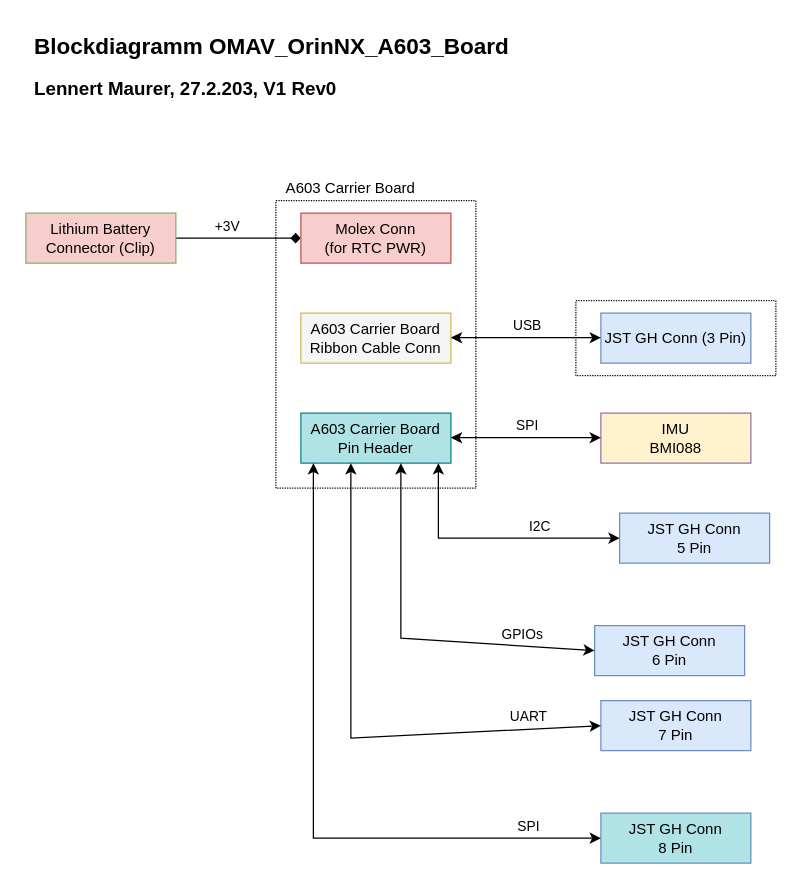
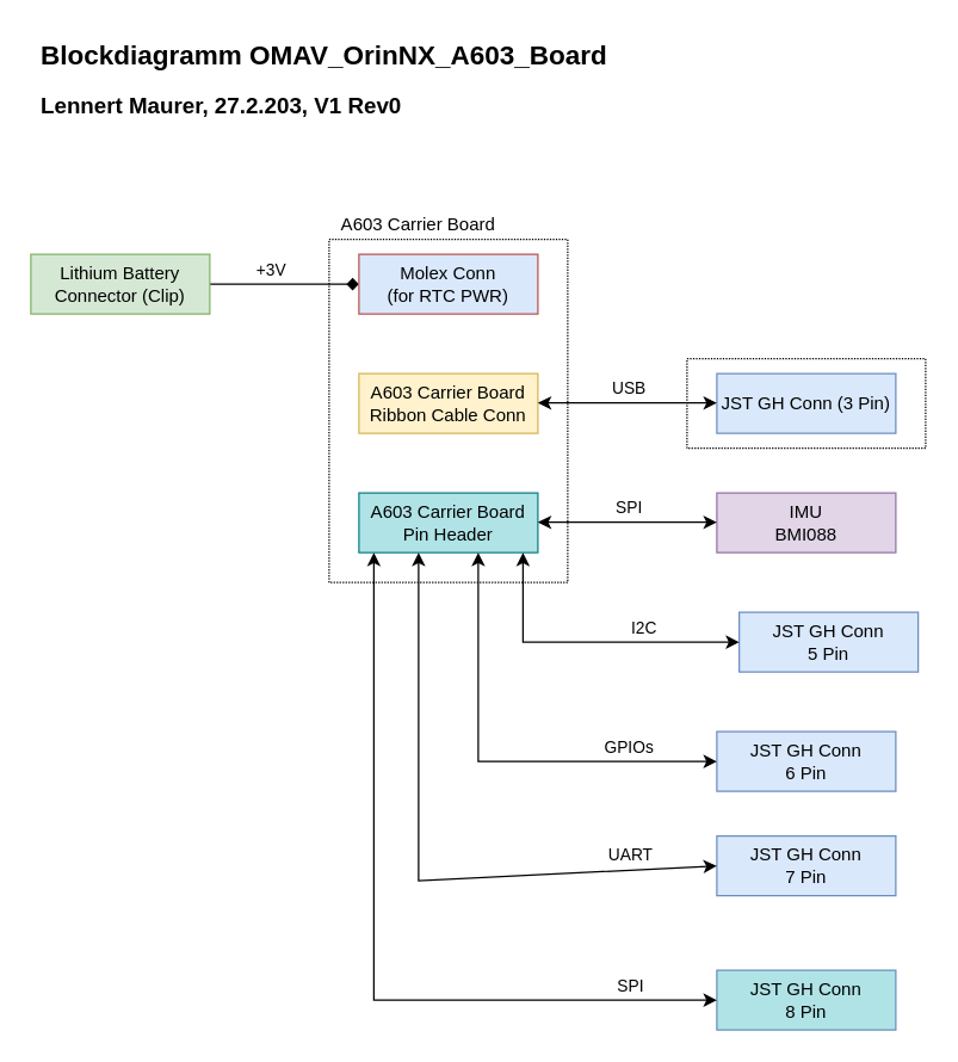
  <mxCell id="0" />
  <mxCell id="1" parent="0" />
  <mxCell id="2" value="&lt;blockquote style=&quot;margin: 0 0 0 40px ; border: none ; padding: 0px&quot;&gt;&lt;blockquote style=&quot;margin: 0 0 0 40px ; border: none ; padding: 0px&quot;&gt;&lt;blockquote style=&quot;margin: 0 0 0 40px ; border: none ; padding: 0px&quot;&gt;&lt;blockquote style=&quot;margin: 0 0 0 40px ; border: none ; padding: 0px&quot;&gt;&lt;br&gt;&lt;/blockquote&gt;&lt;/blockquote&gt;&lt;/blockquote&gt;&lt;/blockquote&gt;" style="rounded=0;whiteSpace=wrap;html=1;fontSize=12;fillColor=none;dashed=1;dashPattern=1 1;fontColor=#000000;strokeColor=#000000;" parent="1" vertex="1"><mxGeometry x="220" y="160" width="160" height="230" as="geometry" /></mxCell>
  <mxCell id="3" value="&lt;blockquote style=&quot;margin: 0 0 0 40px ; border: none ; padding: 0px&quot;&gt;&lt;blockquote style=&quot;margin: 0 0 0 40px ; border: none ; padding: 0px&quot;&gt;&lt;blockquote style=&quot;margin: 0 0 0 40px ; border: none ; padding: 0px&quot;&gt;&lt;blockquote style=&quot;margin: 0 0 0 40px ; border: none ; padding: 0px&quot;&gt;&lt;br&gt;&lt;/blockquote&gt;&lt;/blockquote&gt;&lt;/blockquote&gt;&lt;/blockquote&gt;" style="rounded=0;whiteSpace=wrap;html=1;fontSize=12;fillColor=none;dashed=1;dashPattern=1 1;fontColor=#000000;strokeColor=#000000;" parent="1" vertex="1"><mxGeometry x="460" y="240" width="160" height="60" as="geometry" /></mxCell>
  <mxCell id="4" value="&lt;font style=&quot;&quot;&gt;&lt;b style=&quot;&quot;&gt;&lt;font style=&quot;font-size: 15px;&quot;&gt;Lennert Maurer, 27.2.203, V1 Rev0&lt;/font&gt;&lt;/b&gt;&lt;/font&gt;" style="text;html=1;strokeColor=none;fillColor=none;align=left;verticalAlign=middle;whiteSpace=wrap;rounded=0;" parent="1" vertex="1"><mxGeometry x="25" y="60" width="430" height="20" as="geometry" /></mxCell>
  <mxCell id="5" value="&lt;span style=&quot;font-size: 18px;&quot;&gt;&lt;b&gt;Blockdiagramm OMAV_OrinNX_A603_Board&lt;/b&gt;&lt;/span&gt;" style="text;whiteSpace=wrap;html=1;" parent="1" vertex="1"><mxGeometry x="25" y="20" width="475" height="50" as="geometry" /></mxCell>
  <mxCell id="6" style="edgeStyle=orthogonalEdgeStyle;rounded=0;orthogonalLoop=1;jettySize=auto;html=1;exitX=1;exitY=0.5;exitDx=0;exitDy=0;entryX=0;entryY=0.5;entryDx=0;entryDy=0;endArrow=diamond;" parent="1" source="8" target="12" edge="1"><mxGeometry relative="1" as="geometry" /></mxCell>
  <mxCell id="7" value="+3V" style="edgeLabel;html=1;align=center;verticalAlign=middle;resizable=0;points=[];" parent="6" vertex="1" connectable="0"><mxGeometry x="0.089" y="-1" relative="1" as="geometry"><mxPoint x="-14" y="-11" as="offset" /></mxGeometry></mxCell>
- <mxCell id="8" value="Lithium Battery Connector (Clip)" style="rounded=0;whiteSpace=wrap;html=1;fillColor=#f8cecc;strokeColor=#82b366;fontColor=#000000;" parent="1" vertex="1"><mxGeometry x="20" y="170" width="120" height="40" as="geometry" /></mxCell>
+ <mxCell id="8" value="Lithium Battery Connector (Clip)" style="rounded=0;whiteSpace=wrap;html=1;fillColor=#d5e8d4;strokeColor=#82b366;fontColor=#000000;" parent="1" vertex="1"><mxGeometry x="20" y="170" width="120" height="40" as="geometry" /></mxCell>
  <mxCell id="9" value="JST GH Conn (&lt;span style=&quot;background-color: initial;&quot;&gt;3 Pin)&lt;/span&gt;" style="rounded=0;whiteSpace=wrap;html=1;fillColor=#dae8fc;strokeColor=#6c8ebf;fontColor=#000000;" parent="1" vertex="1"><mxGeometry x="480" y="250" width="120" height="40" as="geometry" /></mxCell>
- <mxCell id="10" value="A603 Carrier Board&lt;div&gt;Ribbon Cable Conn&lt;/div&gt;" style="rounded=0;whiteSpace=wrap;html=1;fillColor=#f5f5f5;strokeColor=#d6b656;fontColor=#000000;" parent="1" vertex="1"><mxGeometry x="240" y="250" width="120" height="40" as="geometry" /></mxCell>
+ <mxCell id="10" value="A603 Carrier Board&lt;div&gt;Ribbon Cable Conn&lt;/div&gt;" style="rounded=0;whiteSpace=wrap;html=1;fillColor=#fff2cc;strokeColor=#d6b656;fontColor=#000000;" parent="1" vertex="1"><mxGeometry x="240" y="250" width="120" height="40" as="geometry" /></mxCell>
  <mxCell id="11" value="A603 Carrier Board&lt;div&gt;Pin Header&lt;/div&gt;" style="rounded=0;whiteSpace=wrap;html=1;fillColor=#b0e3e6;strokeColor=#0e8088;fontColor=#000000;" parent="1" vertex="1"><mxGeometry x="240" y="330" width="120" height="40" as="geometry" /></mxCell>
- <mxCell id="12" value="Molex Conn&lt;div&gt;(for RTC PWR)&lt;/div&gt;" style="rounded=0;whiteSpace=wrap;html=1;fillColor=#f8cecc;strokeColor=#b85450;fontColor=#000000;" parent="1" vertex="1"><mxGeometry x="240" y="170" width="120" height="40" as="geometry" /></mxCell>
+ <mxCell id="12" value="Molex Conn&lt;div&gt;(for RTC PWR)&lt;/div&gt;" style="rounded=0;whiteSpace=wrap;html=1;fillColor=#dae8fc;strokeColor=#b85450;fontColor=#000000;" parent="1" vertex="1"><mxGeometry x="240" y="170" width="120" height="40" as="geometry" /></mxCell>
  <mxCell id="13" value="JST GH Conn&lt;div&gt;5 Pin&lt;/div&gt;" style="rounded=0;whiteSpace=wrap;html=1;fillColor=#dae8fc;strokeColor=#6c8ebf;fontColor=#000000;" parent="1" vertex="1"><mxGeometry x="495" y="410" width="120" height="40" as="geometry" /></mxCell>
- <mxCell id="14" value="IMU&lt;br&gt;BMI088" style="rounded=0;whiteSpace=wrap;html=1;fillColor=#fff2cc;strokeColor=#9673a6;fontColor=#000000;" parent="1" vertex="1"><mxGeometry x="480" y="330" width="120" height="40" as="geometry" /></mxCell>
+ <mxCell id="14" value="IMU&lt;br&gt;BMI088" style="rounded=0;whiteSpace=wrap;html=1;fillColor=#e1d5e7;strokeColor=#9673a6;fontColor=#000000;" parent="1" vertex="1"><mxGeometry x="480" y="330" width="120" height="40" as="geometry" /></mxCell>
  <mxCell id="15" style="edgeStyle=orthogonalEdgeStyle;rounded=0;orthogonalLoop=1;jettySize=auto;html=1;exitX=0.5;exitY=1;exitDx=0;exitDy=0;" parent="1" source="13" target="13" edge="1"><mxGeometry relative="1" as="geometry" /></mxCell>
- <mxCell id="16" value="JST GH Conn&lt;div&gt;6 Pin&lt;/div&gt;" style="rounded=0;whiteSpace=wrap;html=1;fillColor=#dae8fc;strokeColor=#6c8ebf;fontColor=#000000;" parent="1" vertex="1"><mxGeometry x="475" y="500" width="120" height="40" as="geometry" /></mxCell>
+ <mxCell id="16" value="JST GH Conn&lt;div&gt;6 Pin&lt;/div&gt;" style="rounded=0;whiteSpace=wrap;html=1;fillColor=#dae8fc;strokeColor=#6c8ebf;fontColor=#000000;" parent="1" vertex="1"><mxGeometry x="480" y="490" width="120" height="40" as="geometry" /></mxCell>
  <mxCell id="17" value="JST GH Conn&lt;div&gt;7 Pin&lt;/div&gt;" style="rounded=0;whiteSpace=wrap;html=1;fillColor=#dae8fc;strokeColor=#6c8ebf;fontColor=#000000;" parent="1" vertex="1"><mxGeometry x="480" y="560" width="120" height="40" as="geometry" /></mxCell>
  <mxCell id="18" value="JST GH Conn&lt;div&gt;8 Pin&lt;/div&gt;" style="rounded=0;whiteSpace=wrap;html=1;fillColor=#b0e3e6;strokeColor=#6c8ebf;fontColor=#000000;" parent="1" vertex="1"><mxGeometry x="480" y="650" width="120" height="40" as="geometry" /></mxCell>
  <mxCell id="19" value="" style="endArrow=classic;startArrow=classic;html=1;rounded=0;entryX=0;entryY=0.5;entryDx=0;entryDy=0;" parent="1" edge="1"><mxGeometry width="50" height="50" relative="1" as="geometry"><mxPoint x="360" y="269.64" as="sourcePoint" /><mxPoint x="480" y="269.64" as="targetPoint" /></mxGeometry></mxCell>
  <mxCell id="20" value="USB" style="edgeLabel;html=1;align=center;verticalAlign=middle;resizable=0;points=[];" parent="19" vertex="1" connectable="0"><mxGeometry x="-0.049" y="2" relative="1" as="geometry"><mxPoint x="3" y="-8" as="offset" /></mxGeometry></mxCell>
  <mxCell id="21" value="" style="endArrow=classic;startArrow=classic;html=1;rounded=0;entryX=0;entryY=0.5;entryDx=0;entryDy=0;" parent="1" edge="1"><mxGeometry width="50" height="50" relative="1" as="geometry"><mxPoint x="360" y="349.64" as="sourcePoint" /><mxPoint x="480" y="349.64" as="targetPoint" /></mxGeometry></mxCell>
  <mxCell id="22" value="SPI" style="edgeLabel;html=1;align=center;verticalAlign=middle;resizable=0;points=[];" parent="21" vertex="1" connectable="0"><mxGeometry x="-0.13" y="2" relative="1" as="geometry"><mxPoint x="8" y="-8" as="offset" /></mxGeometry></mxCell>
  <mxCell id="23" value="&lt;font style=&quot;font-size: 12px&quot;&gt;A603 Carrier Board&lt;/font&gt;" style="text;html=1;strokeColor=none;fillColor=none;align=center;verticalAlign=middle;whiteSpace=wrap;rounded=0;fontColor=#000000;" parent="1" vertex="1"><mxGeometry x="200" y="140" width="160" height="20" as="geometry" /></mxCell>
  <mxCell id="24" value="" style="endArrow=classic;startArrow=classic;html=1;rounded=0;exitX=0;exitY=0.5;exitDx=0;exitDy=0;" parent="1" source="13" edge="1"><mxGeometry width="50" height="50" relative="1" as="geometry"><mxPoint x="300" y="420" as="sourcePoint" /><mxPoint x="350" y="370" as="targetPoint" /><Array as="points"><mxPoint x="350" y="430" /></Array></mxGeometry></mxCell>
  <mxCell id="25" value="I2C" style="edgeLabel;html=1;align=center;verticalAlign=middle;resizable=0;points=[];" parent="24" vertex="1" connectable="0"><mxGeometry x="-0.258" relative="1" as="geometry"><mxPoint x="11" y="-10" as="offset" /></mxGeometry></mxCell>
  <mxCell id="26" value="" style="endArrow=classic;startArrow=classic;html=1;rounded=0;exitX=0;exitY=0.5;exitDx=0;exitDy=0;" parent="1" source="16" edge="1"><mxGeometry width="50" height="50" relative="1" as="geometry"><mxPoint x="450" y="430" as="sourcePoint" /><mxPoint x="320" y="370" as="targetPoint" /><Array as="points"><mxPoint x="320" y="510" /></Array></mxGeometry></mxCell>
  <mxCell id="27" value="GPIOs" style="edgeLabel;html=1;align=center;verticalAlign=middle;resizable=0;points=[];" parent="26" vertex="1" connectable="0"><mxGeometry x="-0.6" y="-2" relative="1" as="geometry"><mxPoint y="-8" as="offset" /></mxGeometry></mxCell>
  <mxCell id="28" value="" style="endArrow=classic;startArrow=classic;html=1;rounded=0;exitX=0;exitY=0.5;exitDx=0;exitDy=0;" parent="1" source="17" edge="1"><mxGeometry width="50" height="50" relative="1" as="geometry"><mxPoint x="440" y="510" as="sourcePoint" /><mxPoint x="280" y="370" as="targetPoint" /><Array as="points"><mxPoint x="280" y="590" /></Array></mxGeometry></mxCell>
  <mxCell id="29" value="UART" style="edgeLabel;html=1;align=center;verticalAlign=middle;resizable=0;points=[];" parent="28" vertex="1" connectable="0"><mxGeometry x="-0.719" y="-1" relative="1" as="geometry"><mxPoint y="-9" as="offset" /></mxGeometry></mxCell>
  <mxCell id="30" value="" style="endArrow=classic;startArrow=classic;html=1;rounded=0;exitX=0;exitY=0.5;exitDx=0;exitDy=0;" parent="1" source="18" edge="1"><mxGeometry width="50" height="50" relative="1" as="geometry"><mxPoint x="450" y="590" as="sourcePoint" /><mxPoint x="250" y="370" as="targetPoint" /><Array as="points"><mxPoint x="250" y="670" /></Array></mxGeometry></mxCell>
  <mxCell id="31" value="SPI" style="edgeLabel;html=1;align=center;verticalAlign=middle;resizable=0;points=[];" parent="30" vertex="1" connectable="0"><mxGeometry x="-0.777" relative="1" as="geometry"><mxPoint y="-10" as="offset" /></mxGeometry></mxCell>
